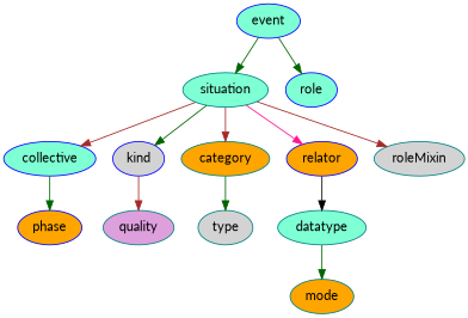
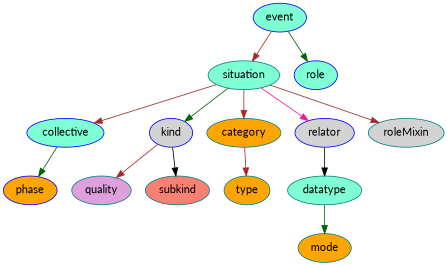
  strict digraph {
    fontname=Lato
    node [color=teal fillcolor=aquamarine fontname=Lato style=filled]
    edge [color=brown fontname=Lato]
    event [color=blue]
    situation
    role [color=blue]
    collective [color=blue]
    kind [color=blue fillcolor=lightgrey]
    category [fillcolor=orange]
-   relator [color=blue fillcolor=orange]
+   relator [color=blue fillcolor=lightgrey]
    roleMixin [fillcolor=lightgrey]
    phase [color=blue fillcolor=orange]
    quality [fillcolor=plum]
-   type [fillcolor=lightgrey]
+   subkind [fillcolor=salmon]
+   type [fillcolor=orange]
    datatype
    mode [fillcolor=orange]
-   event -> situation [color=darkgreen]
+   event -> situation
    event -> role [color=darkgreen]
    situation -> collective
    situation -> kind [color=darkgreen]
    situation -> category
    situation -> relator [color=deeppink]
    situation -> roleMixin
    collective -> phase [color=darkgreen]
    kind -> quality
-   category -> type [color=darkgreen]
+   kind -> subkind [color=black]
+   category -> type
    relator -> datatype [color=black]
    datatype -> mode [color=darkgreen]
  }
